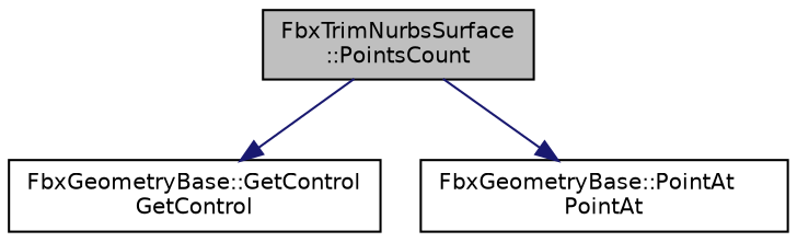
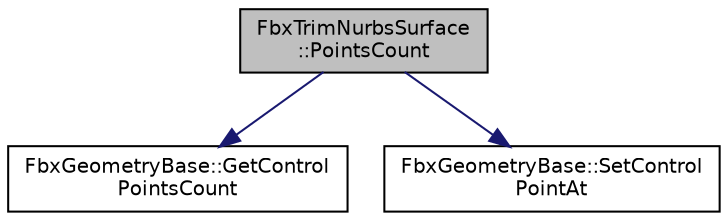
  digraph {
    rankdir=TB
    node [color=black fillcolor=white fontname=Helvetica fontsize=10 shape=record style=filled]
    edge [color=midnightblue fontname=Helvetica fontsize=10 labelfontname=Helvetica labelfontsize=10 style=solid]
    n1 [fillcolor=grey75 fontcolor=black height=0.2 label="FbxTrimNurbsSurface\l::PointsCount" width=0.4]
-   n2 [height=0.2 label="FbxGeometryBase::GetControl\lGetControl" width=0.4]
-   n3 [height=0.2 label="FbxGeometryBase::PointAt\lPointAt" width=0.4]
+   n2 [height=0.2 label="FbxGeometryBase::GetControl\lPointsCount" width=0.4]
+   n3 [height=0.2 label="FbxGeometryBase::SetControl\lPointAt" width=0.4]
    n1 -> n2
    n1 -> n3
  }
